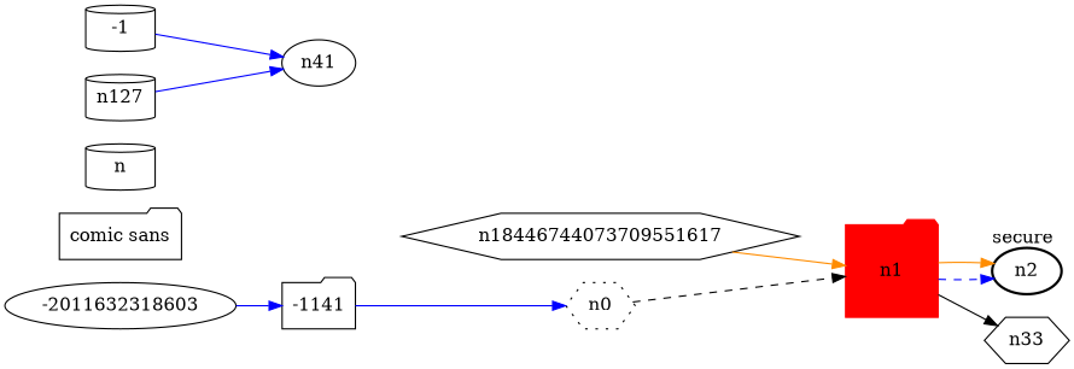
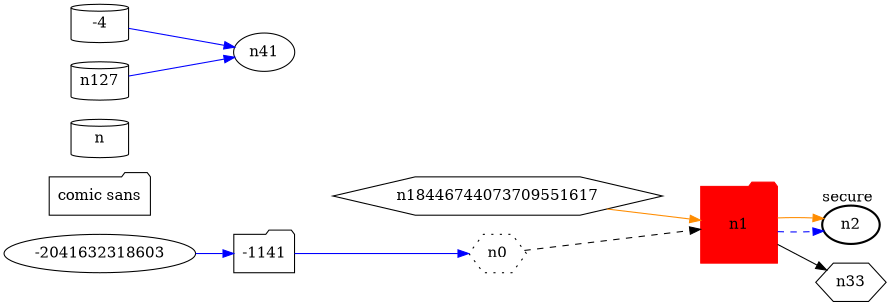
  digraph {
    fontcolor=blue
    rankdir=LR
    node [shape=hexagon]
    edge [color=blue]
    n0 [fillcolor="#123456" style=dotted]
    n1 [color=red height=1 shape=folder style=filled width=1]
    n2 [shape=ellipse style=bold xlabel=secure]
    n33
    "comic sans" [shape=folder]
    n [shape=cylinder]
-   -2011632318603 [shape=ellipse]
+   -2011632318603 [shape=ellipse label=-2041632318603]
    -1141 [shape=folder]
    n18446744073709551617
-   -1 [shape=cylinder]
+   -1 [shape=cylinder label=-4]
    n44 [label=n41 shape=ellipse]
    n127 [shape=cylinder]
    n0 -> n1 [color=black style=dashed]
    n1 -> n2 [style=dashed]
    n1 -> n2 [color=darkorange]
    n1 -> n33 [color=black]
    -2011632318603 -> -1141
    -1141 -> n0
    n18446744073709551617 -> n1 [color=darkorange]
    -1 -> n44
    n127 -> n44
  }
